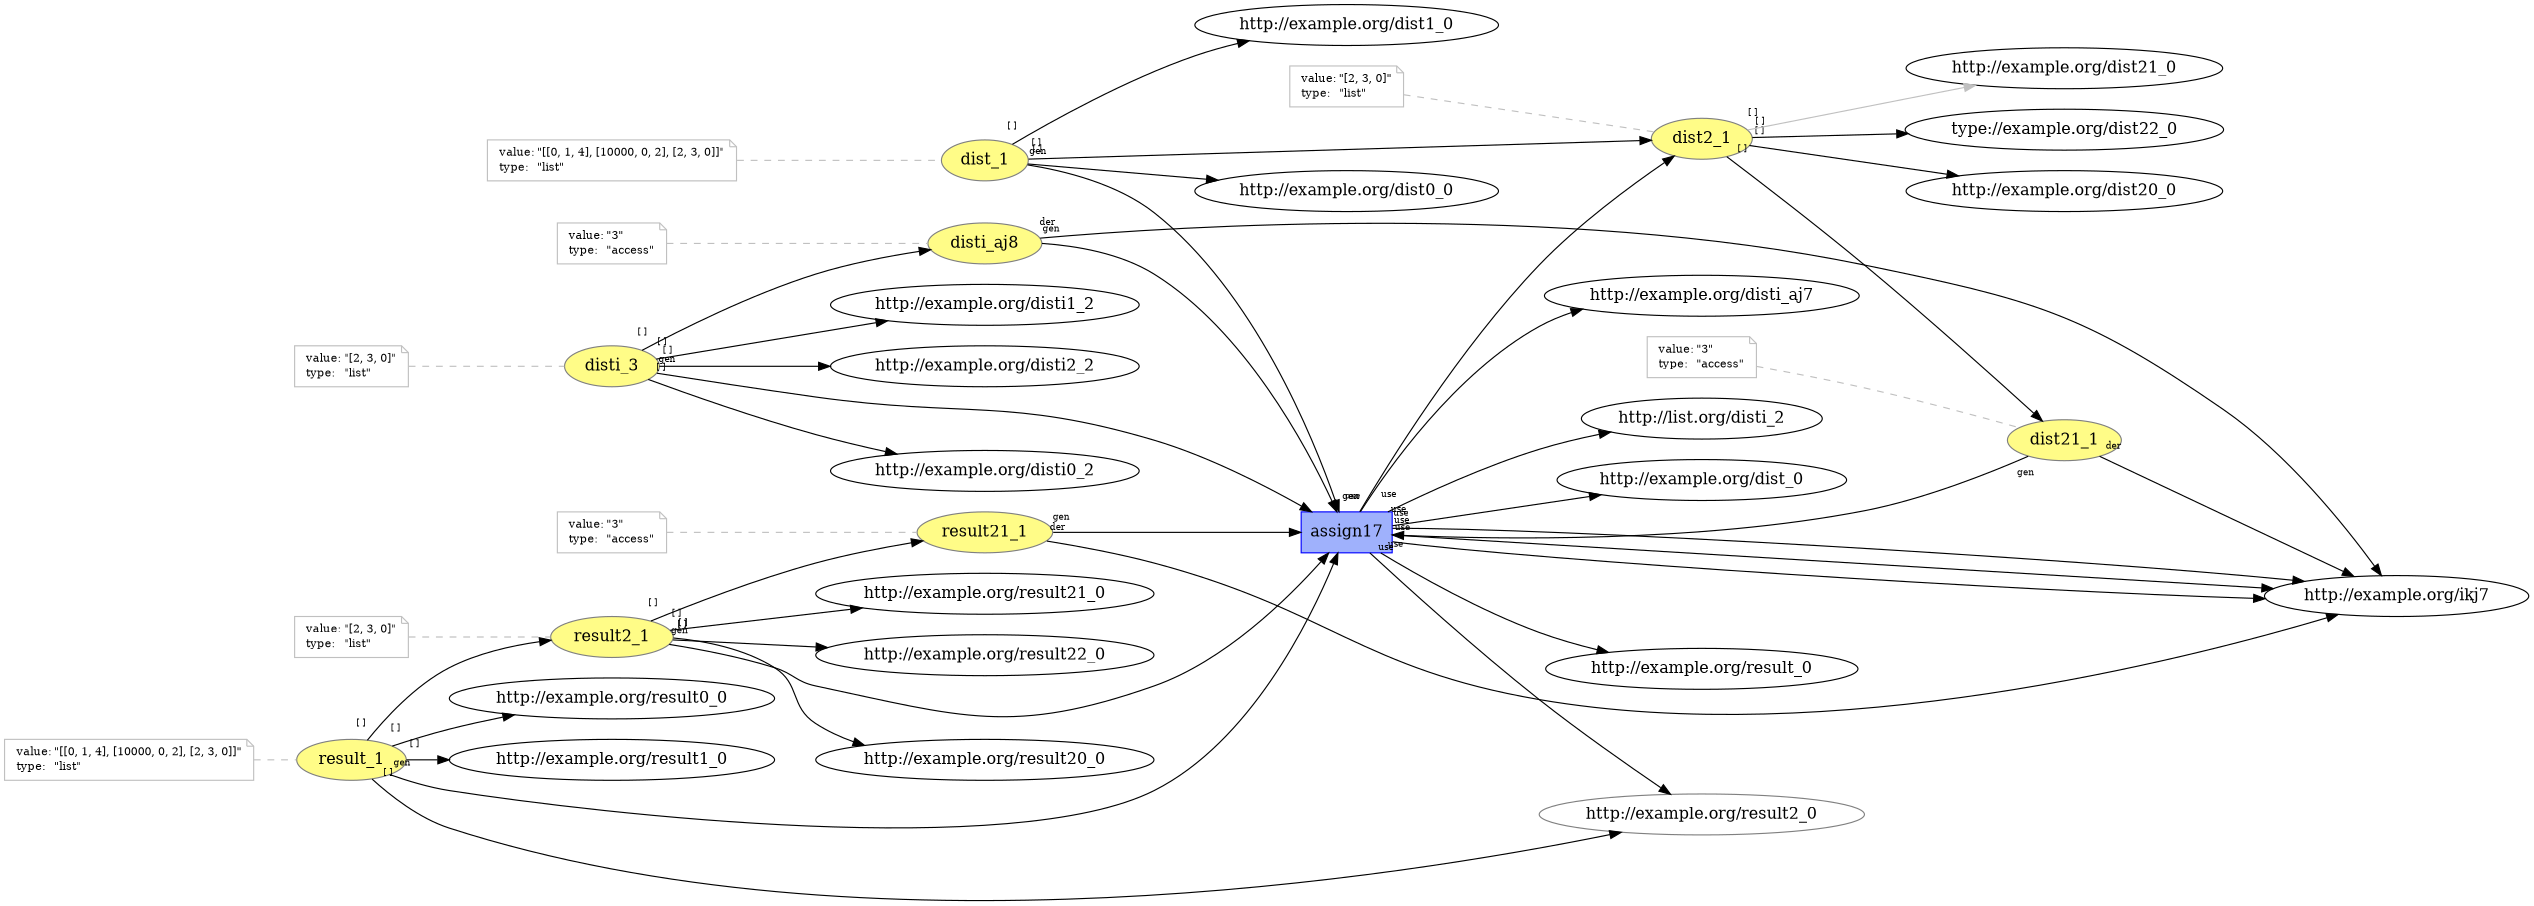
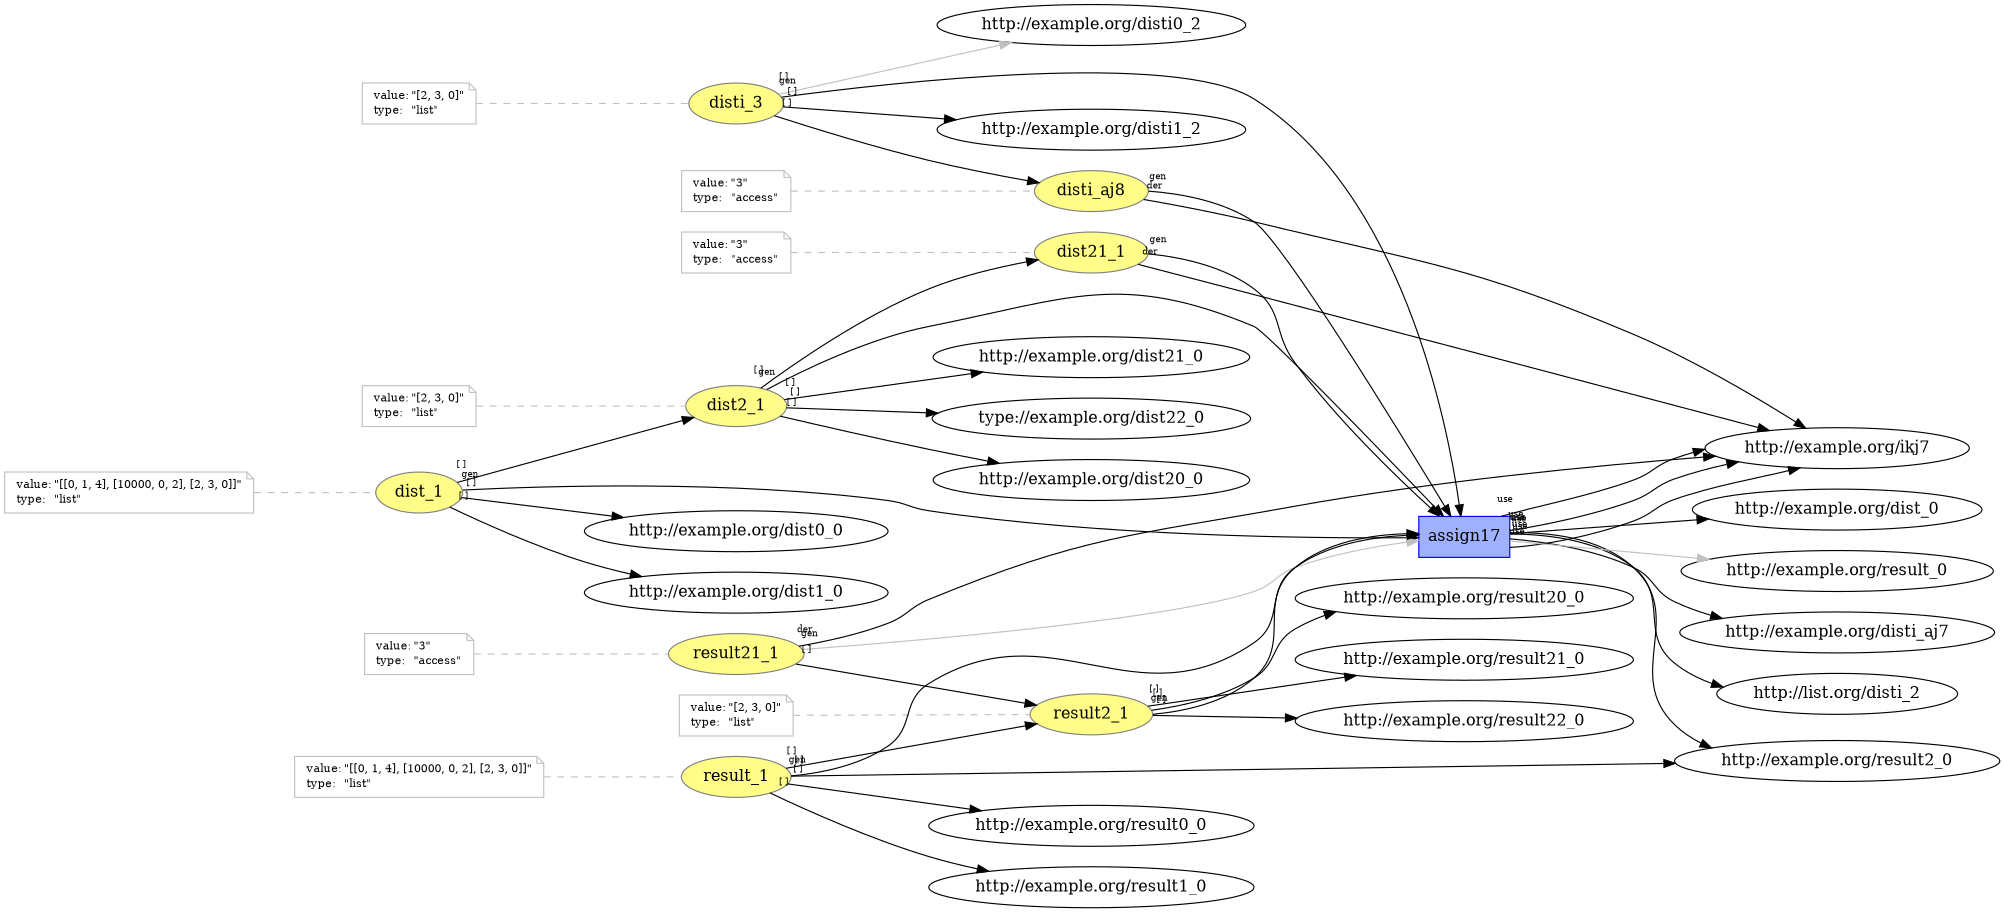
  digraph {
    rankdir=LR
    edge [labelangle=60.0 labeldistance=1.5 labelfontsize=8 rotation=20 taillabel="[ ]"]
    n1 [color="#808080" fillcolor="#FFFC87" label=disti_aj8 style=filled]
    n2 [color="#0000FF" fillcolor="#9FB1FC" label=assign17 shape=polygon sides=4 style=filled]
    "http://example.org/ikj7"
-   "http://example.org/result2_0" [color="#808080"]
+   "http://example.org/result2_0"
    "http://example.org/disti_aj7"
    n6 [label="http://list.org/disti_2"]
    "http://example.org/dist_0"
    "http://example.org/result_0"
    n9 [color=gray fontcolor=black fontsize=10 label=<<TABLE cellpadding="0" border="0"> 	<TR> 	    <TD align="left">value:</TD> 	    <TD align="left">&quot;3&quot;</TD> 	</TR> 	<TR> 	    <TD align="left">type:</TD> 	    <TD align="left">&quot;access&quot;</TD> 	</TR> </TABLE>> shape=note]
    n10 [color="#808080" fillcolor="#FFFC87" label=disti_3 style=filled]
    "http://example.org/disti0_2"
    "http://example.org/disti1_2"
-   "http://example.org/disti2_2"
    n14 [color=gray fontcolor=black fontsize=10 label=<<TABLE cellpadding="0" border="0"> 	<TR> 	    <TD align="left">value:</TD> 	    <TD align="left">&quot;[2, 3, 0]&quot;</TD> 	</TR> 	<TR> 	    <TD align="left">type:</TD> 	    <TD align="left">&quot;list&quot;</TD> 	</TR> </TABLE>> shape=note]
    n15 [color="#808080" fillcolor="#FFFC87" label=dist21_1 style=filled]
    n16 [color=gray fontcolor=black fontsize=10 label=<<TABLE cellpadding="0" border="0"> 	<TR> 	    <TD align="left">value:</TD> 	    <TD align="left">&quot;3&quot;</TD> 	</TR> 	<TR> 	    <TD align="left">type:</TD> 	    <TD align="left">&quot;access&quot;</TD> 	</TR> </TABLE>> shape=note]
    n17 [color="#808080" fillcolor="#FFFC87" label=dist2_1 style=filled]
    "http://example.org/dist20_0"
    "http://example.org/dist21_0"
    n20 [label="type://example.org/dist22_0"]
    n21 [color=gray fontcolor=black fontsize=10 label=<<TABLE cellpadding="0" border="0"> 	<TR> 	    <TD align="left">value:</TD> 	    <TD align="left">&quot;[2, 3, 0]&quot;</TD> 	</TR> 	<TR> 	    <TD align="left">type:</TD> 	    <TD align="left">&quot;list&quot;</TD> 	</TR> </TABLE>> shape=note]
    n22 [color="#808080" fillcolor="#FFFC87" label=dist_1 style=filled]
    "http://example.org/dist0_0"
    "http://example.org/dist1_0"
    n25 [color=gray fontcolor=black fontsize=10 label=<<TABLE cellpadding="0" border="0"> 	<TR> 	    <TD align="left">value:</TD> 	    <TD align="left">&quot;[[0, 1, 4], [10000, 0, 2], [2, 3, 0]]&quot;</TD> 	</TR> 	<TR> 	    <TD align="left">type:</TD> 	    <TD align="left">&quot;list&quot;</TD> 	</TR> </TABLE>> shape=note]
    n26 [color="#808080" fillcolor="#FFFC87" label=result21_1 style=filled]
    n27 [color=gray fontcolor=black fontsize=10 label=<<TABLE cellpadding="0" border="0"> 	<TR> 	    <TD align="left">value:</TD> 	    <TD align="left">&quot;3&quot;</TD> 	</TR> 	<TR> 	    <TD align="left">type:</TD> 	    <TD align="left">&quot;access&quot;</TD> 	</TR> </TABLE>> shape=note]
    n28 [color="#808080" fillcolor="#FFFC87" label=result2_1 style=filled]
    "http://example.org/result20_0"
    "http://example.org/result21_0"
    "http://example.org/result22_0"
    n32 [color=gray fontcolor=black fontsize=10 label=<<TABLE cellpadding="0" border="0"> 	<TR> 	    <TD align="left">value:</TD> 	    <TD align="left">&quot;[2, 3, 0]&quot;</TD> 	</TR> 	<TR> 	    <TD align="left">type:</TD> 	    <TD align="left">&quot;list&quot;</TD> 	</TR> </TABLE>> shape=note]
    n33 [color="#808080" fillcolor="#FFFC87" label=result_1 style=filled]
    "http://example.org/result0_0"
    "http://example.org/result1_0"
    n36 [color=gray fontcolor=black fontsize=10 label=<<TABLE cellpadding="0" border="0"> 	<TR> 	    <TD align="left">value:</TD> 	    <TD align="left">&quot;[[0, 1, 4], [10000, 0, 2], [2, 3, 0]]&quot;</TD> 	</TR> 	<TR> 	    <TD align="left">type:</TD> 	    <TD align="left">&quot;list&quot;</TD> 	</TR> </TABLE>> shape=note]
    n1 -> n2 [taillabel=gen]
    n1 -> "http://example.org/ikj7" [taillabel=der]
    n2 -> "http://example.org/ikj7" [taillabel=use]
    n2 -> "http://example.org/ikj7" [taillabel=use]
    n2 -> "http://example.org/ikj7" [taillabel=use]
    n2 -> "http://example.org/result2_0" [taillabel=use]
    n2 -> "http://example.org/disti_aj7" [taillabel=use]
    n2 -> n6 [taillabel=use]
    n2 -> "http://example.org/dist_0" [taillabel=use]
-   n2 -> "http://example.org/result_0" [taillabel=use]
+   n2 -> "http://example.org/result_0" [taillabel=use color=gray]
    n9 -> n1 [arrowhead=none color=gray style=dashed labelangle="" labeldistance="" labelfontsize="" rotation="" taillabel=""]
    n10 -> n1
    n10 -> n2 [taillabel=gen]
-   n10 -> "http://example.org/disti0_2"
+   n10 -> "http://example.org/disti0_2" [color=gray]
    n10 -> "http://example.org/disti1_2"
-   n10 -> "http://example.org/disti2_2"
    n14 -> n10 [arrowhead=none color=gray style=dashed labelangle="" labeldistance="" labelfontsize="" rotation="" taillabel=""]
    n15 -> n2 [taillabel=gen]
    n15 -> "http://example.org/ikj7" [taillabel=der]
    n16 -> n15 [arrowhead=none color=gray style=dashed labelangle="" labeldistance="" labelfontsize="" rotation="" taillabel=""]
-   n2 -> n17 [taillabel=gen]
+   n17 -> n2 [taillabel=gen]
    n17 -> n15
    n17 -> "http://example.org/dist20_0"
-   n17 -> "http://example.org/dist21_0" [color=gray]
+   n17 -> "http://example.org/dist21_0"
    n17 -> n20
    n21 -> n17 [arrowhead=none color=gray style=dashed labelangle="" labeldistance="" labelfontsize="" rotation="" taillabel=""]
    n22 -> n2 [taillabel=gen]
    n22 -> n17
    n22 -> "http://example.org/dist0_0"
    n22 -> "http://example.org/dist1_0"
    n25 -> n22 [arrowhead=none color=gray style=dashed labelangle="" labeldistance="" labelfontsize="" rotation="" taillabel=""]
-   n26 -> n2 [taillabel=gen]
+   n26 -> n2 [taillabel=gen color=gray]
    n26 -> "http://example.org/ikj7" [taillabel=der]
    n27 -> n26 [arrowhead=none color=gray style=dashed labelangle="" labeldistance="" labelfontsize="" rotation="" taillabel=""]
    n28 -> n2 [taillabel=gen]
-   n28 -> n26
+   n26 -> n28
    n28 -> "http://example.org/result20_0"
    n28 -> "http://example.org/result21_0"
    n28 -> "http://example.org/result22_0"
    n32 -> n28 [arrowhead=none color=gray style=dashed labelangle="" labeldistance="" labelfontsize="" rotation="" taillabel=""]
    n33 -> n2 [taillabel=gen]
    n33 -> "http://example.org/result2_0"
    n33 -> n28
    n33 -> "http://example.org/result0_0"
    n33 -> "http://example.org/result1_0"
    n36 -> n33 [arrowhead=none color=gray style=dashed labelangle="" labeldistance="" labelfontsize="" rotation="" taillabel=""]
  }
